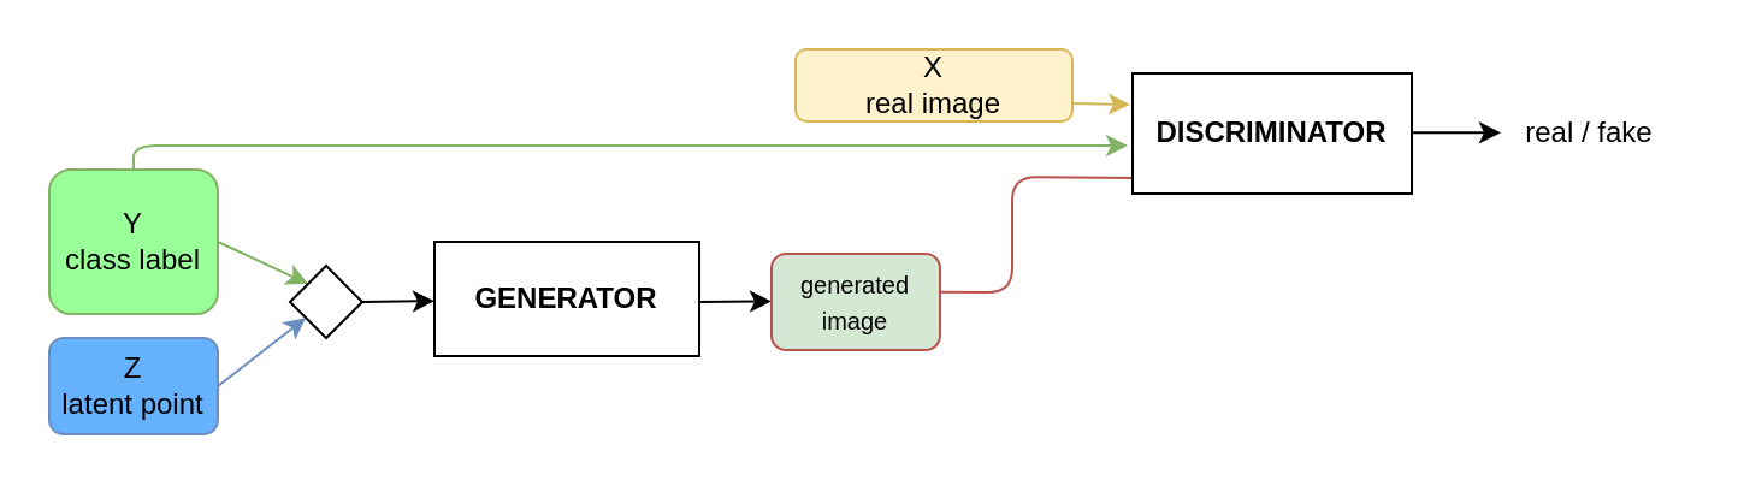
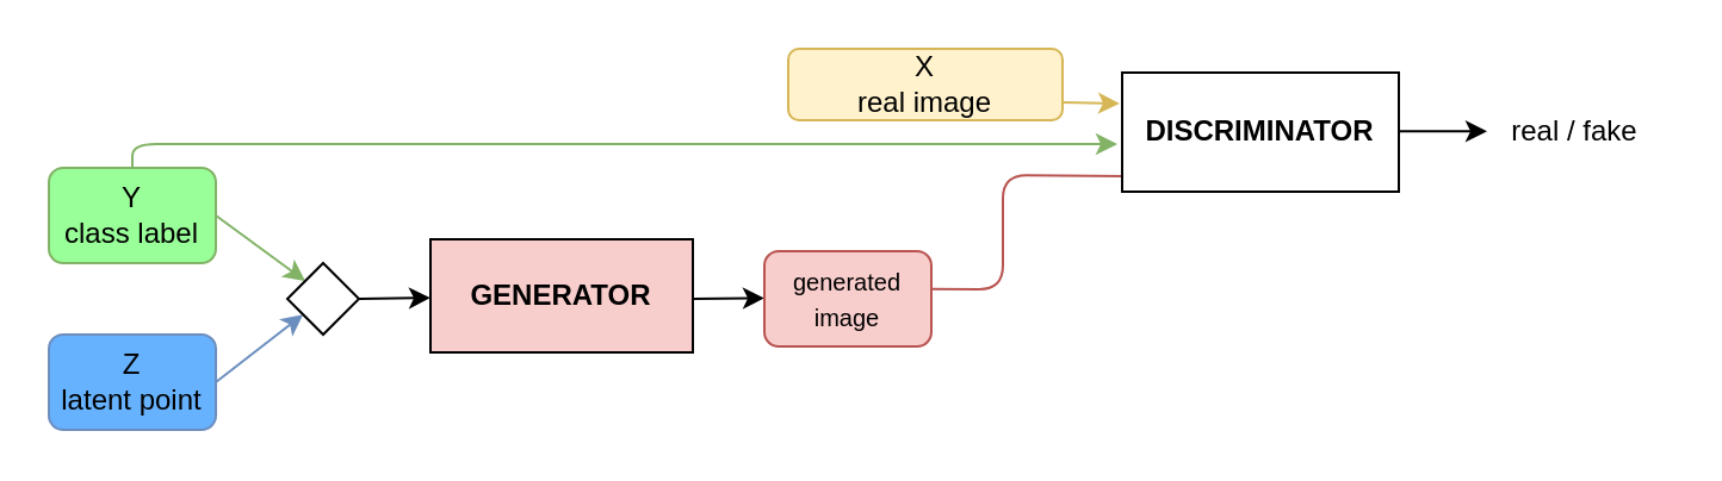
  <mxCell id="0" />
  <mxCell id="1" parent="0" />
- <mxCell id="2" value="Y&lt;br&gt;class label" style="rounded=1;whiteSpace=wrap;html=1;strokeColor=#82b366;fillColor=#99FF99;" parent="1" vertex="1"><mxGeometry x="20" y="70" width="70" height="60" as="geometry" /></mxCell>
+ <mxCell id="2" value="Y&lt;br&gt;class label" style="rounded=1;whiteSpace=wrap;html=1;strokeColor=#82b366;fillColor=#99FF99;" parent="1" vertex="1"><mxGeometry x="20" y="70" width="70" height="40" as="geometry" /></mxCell>
  <mxCell id="3" value="Z&lt;br&gt;latent point" style="rounded=1;whiteSpace=wrap;html=1;strokeColor=#6c8ebf;fillColor=#66B2FF;" parent="1" vertex="1"><mxGeometry x="20" y="140" width="70" height="40" as="geometry" /></mxCell>
  <mxCell id="4" value="" style="endArrow=classic;html=1;fillColor=#dae8fc;strokeColor=#6c8ebf;" parent="1" target="6" edge="1"><mxGeometry width="50" height="50" relative="1" as="geometry"><mxPoint x="90" y="160" as="sourcePoint" /><mxPoint x="120" y="130" as="targetPoint" /></mxGeometry></mxCell>
  <mxCell id="5" value="" style="endArrow=classic;html=1;exitX=1;exitY=0.5;exitDx=0;exitDy=0;entryX=0;entryY=0;entryDx=0;entryDy=0;fillColor=#d5e8d4;strokeColor=#82b366;" parent="1" source="2" target="6" edge="1"><mxGeometry width="50" height="50" relative="1" as="geometry"><mxPoint x="100" y="170" as="sourcePoint" /><mxPoint x="120" y="130" as="targetPoint" /></mxGeometry></mxCell>
  <mxCell id="6" value="" style="rhombus;whiteSpace=wrap;html=1;" parent="1" vertex="1"><mxGeometry x="120" y="110" width="30" height="30" as="geometry" /></mxCell>
  <mxCell id="7" value="" style="endArrow=classic;html=1;exitX=1;exitY=0.5;exitDx=0;exitDy=0;" parent="1" source="6" target="8" edge="1"><mxGeometry width="50" height="50" relative="1" as="geometry"><mxPoint x="240" y="200" as="sourcePoint" /><mxPoint x="200" y="125" as="targetPoint" /></mxGeometry></mxCell>
- <mxCell id="8" value="&lt;b&gt;GENERATOR&lt;/b&gt;" style="rounded=0;whiteSpace=wrap;html=1;" parent="1" vertex="1"><mxGeometry x="180" y="100" width="110" height="47.5" as="geometry" /></mxCell>
+ <mxCell id="8" value="&lt;b&gt;GENERATOR&lt;/b&gt;" style="rounded=0;whiteSpace=wrap;html=1;fillColor=#f8cecc;" parent="1" vertex="1"><mxGeometry x="180" y="100" width="110" height="47.5" as="geometry" /></mxCell>
  <mxCell id="9" value="" style="endArrow=classic;html=1;" parent="1" edge="1"><mxGeometry width="50" height="50" relative="1" as="geometry"><mxPoint x="290" y="125" as="sourcePoint" /><mxPoint x="320" y="124.71" as="targetPoint" /></mxGeometry></mxCell>
- <mxCell id="10" value="&lt;span style=&quot;font-size: 10px&quot;&gt;generated&lt;br&gt;image&lt;/span&gt;" style="rounded=1;whiteSpace=wrap;html=1;strokeColor=#b85450;fillColor=#d5e8d4;" parent="1" vertex="1"><mxGeometry x="320" y="105" width="70" height="40" as="geometry" /></mxCell>
+ <mxCell id="10" value="&lt;span style=&quot;font-size: 10px&quot;&gt;generated&lt;br&gt;image&lt;/span&gt;" style="rounded=1;whiteSpace=wrap;html=1;strokeColor=#b85450;fillColor=#f8cecc;" parent="1" vertex="1"><mxGeometry x="320" y="105" width="70" height="40" as="geometry" /></mxCell>
  <mxCell id="11" value="" style="endArrow=none;html=1;entryX=0.014;entryY=0.869;entryDx=0;entryDy=0;exitX=0.998;exitY=0.396;exitDx=0;exitDy=0;exitPerimeter=0;fillColor=#f8cecc;strokeColor=#b85450;entryPerimeter=0;" parent="1" source="10" target="12" edge="1"><mxGeometry width="50" height="50" relative="1" as="geometry"><mxPoint x="410" y="128.44" as="sourcePoint" /><mxPoint x="480" y="60" as="targetPoint" /><Array as="points"><mxPoint x="420" y="121" /><mxPoint x="420" y="73" /></Array></mxGeometry></mxCell>
  <mxCell id="12" value="&lt;b&gt;DISCRIMINATOR&lt;/b&gt;" style="rounded=0;whiteSpace=wrap;html=1;" parent="1" vertex="1"><mxGeometry x="470" y="30" width="116" height="50" as="geometry" /></mxCell>
  <mxCell id="13" value="" style="endArrow=classic;html=1;" parent="1" edge="1"><mxGeometry width="50" height="50" relative="1" as="geometry"><mxPoint x="586" y="54.66" as="sourcePoint" /><mxPoint x="623" y="54.66" as="targetPoint" /></mxGeometry></mxCell>
  <mxCell id="14" value="real / fake" style="text;html=1;strokeColor=none;fillColor=none;align=center;verticalAlign=middle;whiteSpace=wrap;rounded=0;" parent="1" vertex="1"><mxGeometry x="620" y="46.88" width="80" height="16.25" as="geometry" /></mxCell>
  <mxCell id="15" value="" style="endArrow=classic;html=1;exitX=0.5;exitY=0;exitDx=0;exitDy=0;fillColor=#d5e8d4;strokeColor=#82b366;" parent="1" source="2" edge="1"><mxGeometry width="50" height="50" relative="1" as="geometry"><mxPoint x="290" y="60" as="sourcePoint" /><mxPoint x="468" y="60" as="targetPoint" /><Array as="points"><mxPoint x="55" y="60" /><mxPoint x="230" y="60" /></Array></mxGeometry></mxCell>
  <mxCell id="16" value="X&lt;br&gt;real image" style="rounded=1;whiteSpace=wrap;html=1;fillColor=#fff2cc;strokeColor=#d6b656;" parent="1" vertex="1"><mxGeometry x="330" y="20" width="115" height="30" as="geometry" /></mxCell>
  <mxCell id="17" value="" style="endArrow=classic;html=1;exitX=1;exitY=0.75;exitDx=0;exitDy=0;fillColor=#fff2cc;strokeColor=#d6b656;" parent="1" source="16" edge="1"><mxGeometry width="50" height="50" relative="1" as="geometry"><mxPoint x="290" y="60" as="sourcePoint" /><mxPoint x="469" y="43" as="targetPoint" /></mxGeometry></mxCell>
